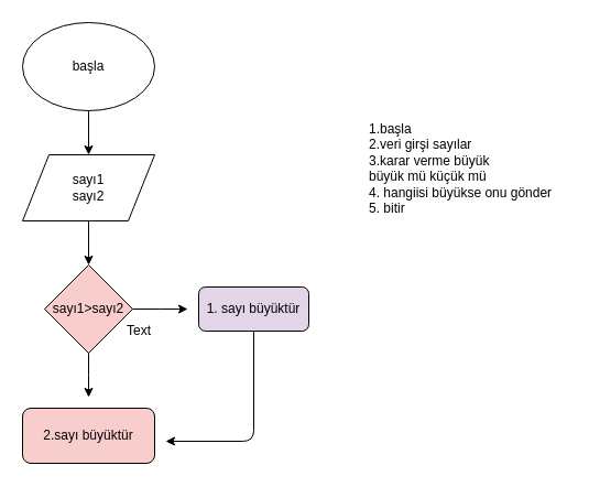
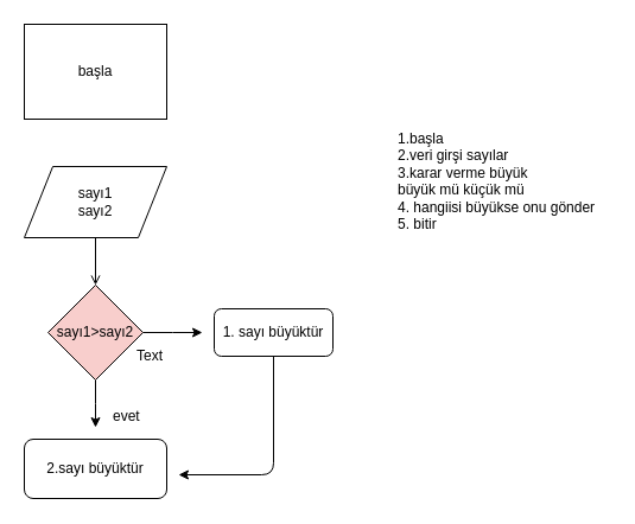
  <mxCell id="0" />
  <mxCell id="1" parent="0" />
- <mxCell id="2" value="" style="edgeStyle=orthogonalEdgeStyle;rounded=0;orthogonalLoop=1;jettySize=auto;html=1;" edge="1" parent="1" source="3" target="5"><mxGeometry relative="1" as="geometry" /></mxCell>
- <mxCell id="3" value="&lt;font style=&quot;vertical-align: inherit&quot;&gt;&lt;font style=&quot;vertical-align: inherit&quot;&gt;başla&lt;br&gt;&lt;/font&gt;&lt;/font&gt;" style="ellipse;whiteSpace=wrap;html=1;" vertex="1" parent="1"><mxGeometry x="20" y="20" width="120" height="80" as="geometry" /></mxCell>
- <mxCell id="4" value="" style="edgeStyle=orthogonalEdgeStyle;rounded=0;orthogonalLoop=1;jettySize=auto;html=1;" edge="1" parent="1" source="5" target="8"><mxGeometry relative="1" as="geometry" /></mxCell>
+ <mxCell id="3" value="&lt;font style=&quot;vertical-align: inherit&quot;&gt;&lt;font style=&quot;vertical-align: inherit&quot;&gt;başla&lt;br&gt;&lt;/font&gt;&lt;/font&gt;" style="whiteSpace=wrap;html=1;rounded=0;" vertex="1" parent="1"><mxGeometry x="20" y="20" width="120" height="80" as="geometry" /></mxCell>
+ <mxCell id="4" value="" style="edgeStyle=orthogonalEdgeStyle;rounded=0;orthogonalLoop=1;jettySize=auto;html=1;endArrow=open;" edge="1" parent="1" source="5" target="8"><mxGeometry relative="1" as="geometry" /></mxCell>
  <mxCell id="5" value="&lt;font style=&quot;vertical-align: inherit&quot;&gt;&lt;font style=&quot;vertical-align: inherit&quot;&gt;sayı1&lt;br&gt;sayı2&lt;br&gt;&lt;/font&gt;&lt;/font&gt;" style="shape=parallelogram;perimeter=parallelogramPerimeter;whiteSpace=wrap;html=1;" vertex="1" parent="1"><mxGeometry x="20" y="140" width="120" height="60" as="geometry" /></mxCell>
  <mxCell id="6" value="" style="edgeStyle=orthogonalEdgeStyle;rounded=0;orthogonalLoop=1;jettySize=auto;html=1;" edge="1" parent="1" source="8"><mxGeometry relative="1" as="geometry"><mxPoint x="80" y="360" as="targetPoint" /></mxGeometry></mxCell>
  <mxCell id="7" value="" style="edgeStyle=orthogonalEdgeStyle;rounded=0;orthogonalLoop=1;jettySize=auto;html=1;" edge="1" parent="1" source="8"><mxGeometry relative="1" as="geometry"><mxPoint x="170" y="280" as="targetPoint" /></mxGeometry></mxCell>
  <mxCell id="8" value="&lt;font style=&quot;vertical-align: inherit&quot;&gt;&lt;font style=&quot;vertical-align: inherit&quot;&gt;sayı1&amp;gt;sayı2&lt;/font&gt;&lt;/font&gt;" style="rhombus;whiteSpace=wrap;html=1;fillColor=#f8cecc;" vertex="1" parent="1"><mxGeometry x="40" y="240" width="80" height="80" as="geometry" /></mxCell>
- <mxCell id="9" value="2.sayı büyüktür" style="rounded=1;whiteSpace=wrap;html=1;fillColor=#f8cecc;" vertex="1" parent="1"><mxGeometry x="20" y="370" width="120" height="50" as="geometry" /></mxCell>
- <mxCell id="10" value="1. sayı büyüktür" style="rounded=1;whiteSpace=wrap;html=1;fillColor=#e1d5e7;" vertex="1" parent="1"><mxGeometry x="180" y="260" width="100" height="40" as="geometry" /></mxCell>
+ <mxCell id="9" value="2.sayı büyüktür" style="rounded=1;whiteSpace=wrap;html=1;" vertex="1" parent="1"><mxGeometry x="20" y="370" width="120" height="50" as="geometry" /></mxCell>
+ <mxCell id="10" value="1. sayı büyüktür" style="rounded=1;whiteSpace=wrap;html=1;" vertex="1" parent="1"><mxGeometry x="180" y="260" width="100" height="40" as="geometry" /></mxCell>
+ <mxCell id="11" value="evet" style="text;html=1;resizable=0;points=[];autosize=1;align=left;verticalAlign=top;spacingTop=-4;" vertex="1" parent="1"><mxGeometry x="93" y="341" width="40" height="20" as="geometry" /></mxCell>
  <mxCell id="12" value="Text" style="text;html=1;resizable=0;points=[];autosize=1;align=left;verticalAlign=top;spacingTop=-4;" vertex="1" parent="1"><mxGeometry x="113" y="290" width="40" height="20" as="geometry" /></mxCell>
  <mxCell id="13" value="" style="endArrow=classic;html=1;exitX=0.5;exitY=1;exitDx=0;exitDy=0;" edge="1" parent="1" source="10"><mxGeometry width="50" height="50" relative="1" as="geometry"><mxPoint x="20" y="600" as="sourcePoint" /><mxPoint x="150" y="400" as="targetPoint" /><Array as="points"><mxPoint x="230" y="400" /></Array></mxGeometry></mxCell>
  <mxCell id="14" value="1.başla&lt;br&gt;2.veri girşi sayılar&lt;br&gt;3.karar verme büyük&lt;br&gt;büyük mü küçük mü&lt;br&gt;4. hangiisi büyükse onu gönder&lt;br&gt;5. bitir" style="text;html=1;resizable=0;points=[];autosize=1;align=left;verticalAlign=top;spacingTop=-4;" vertex="1" parent="1"><mxGeometry x="333" y="107" width="180" height="90" as="geometry" /></mxCell>
